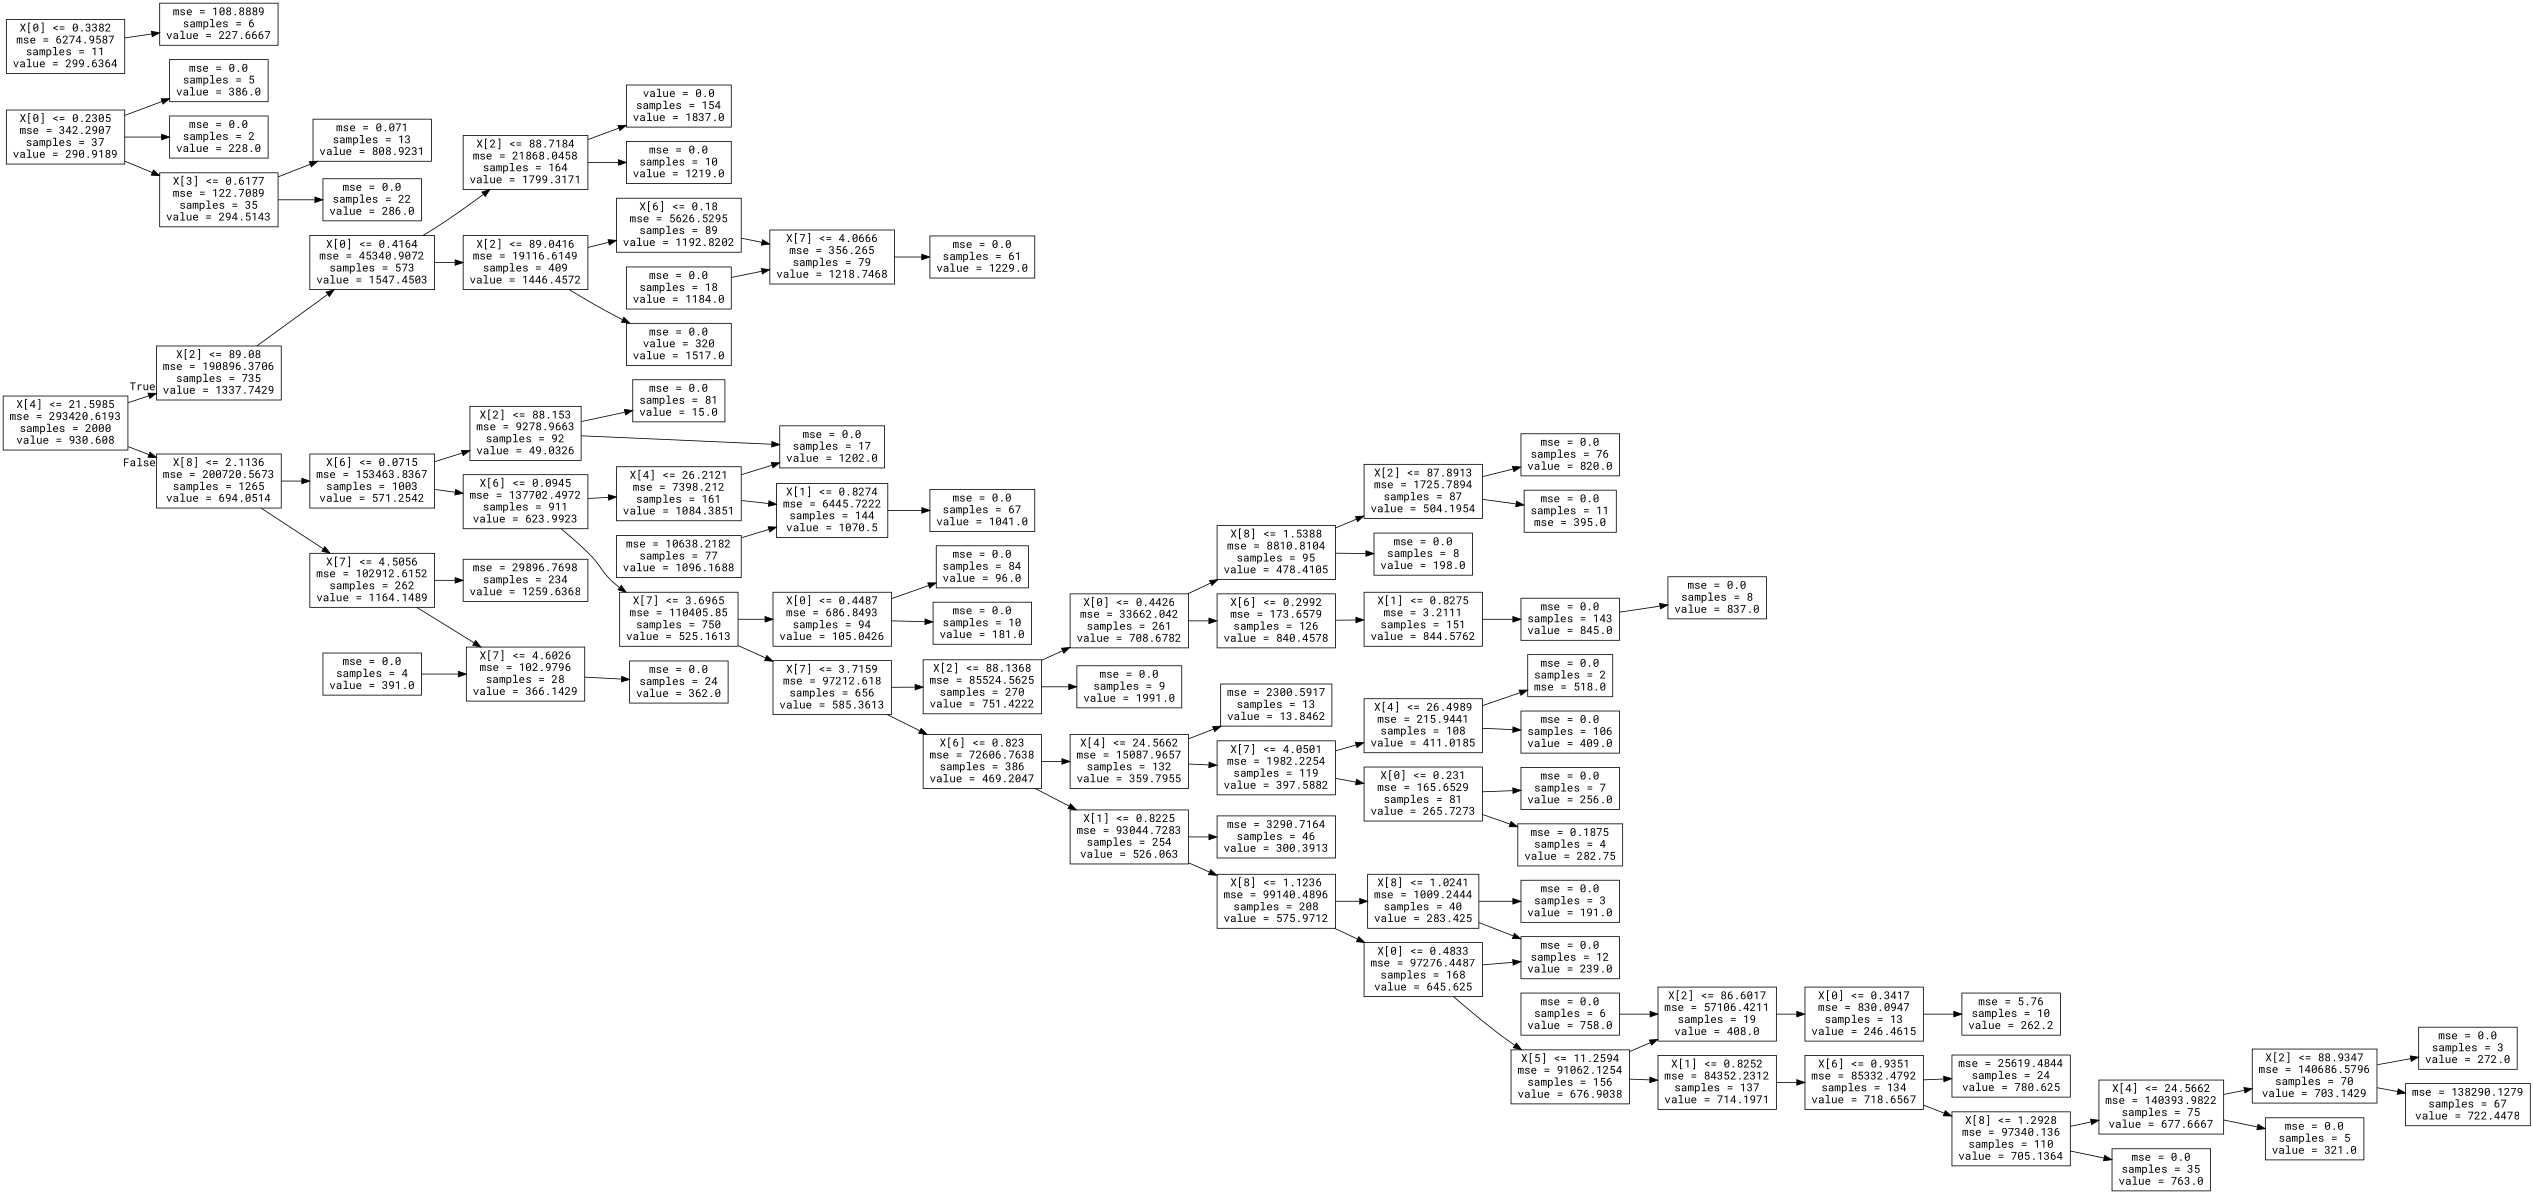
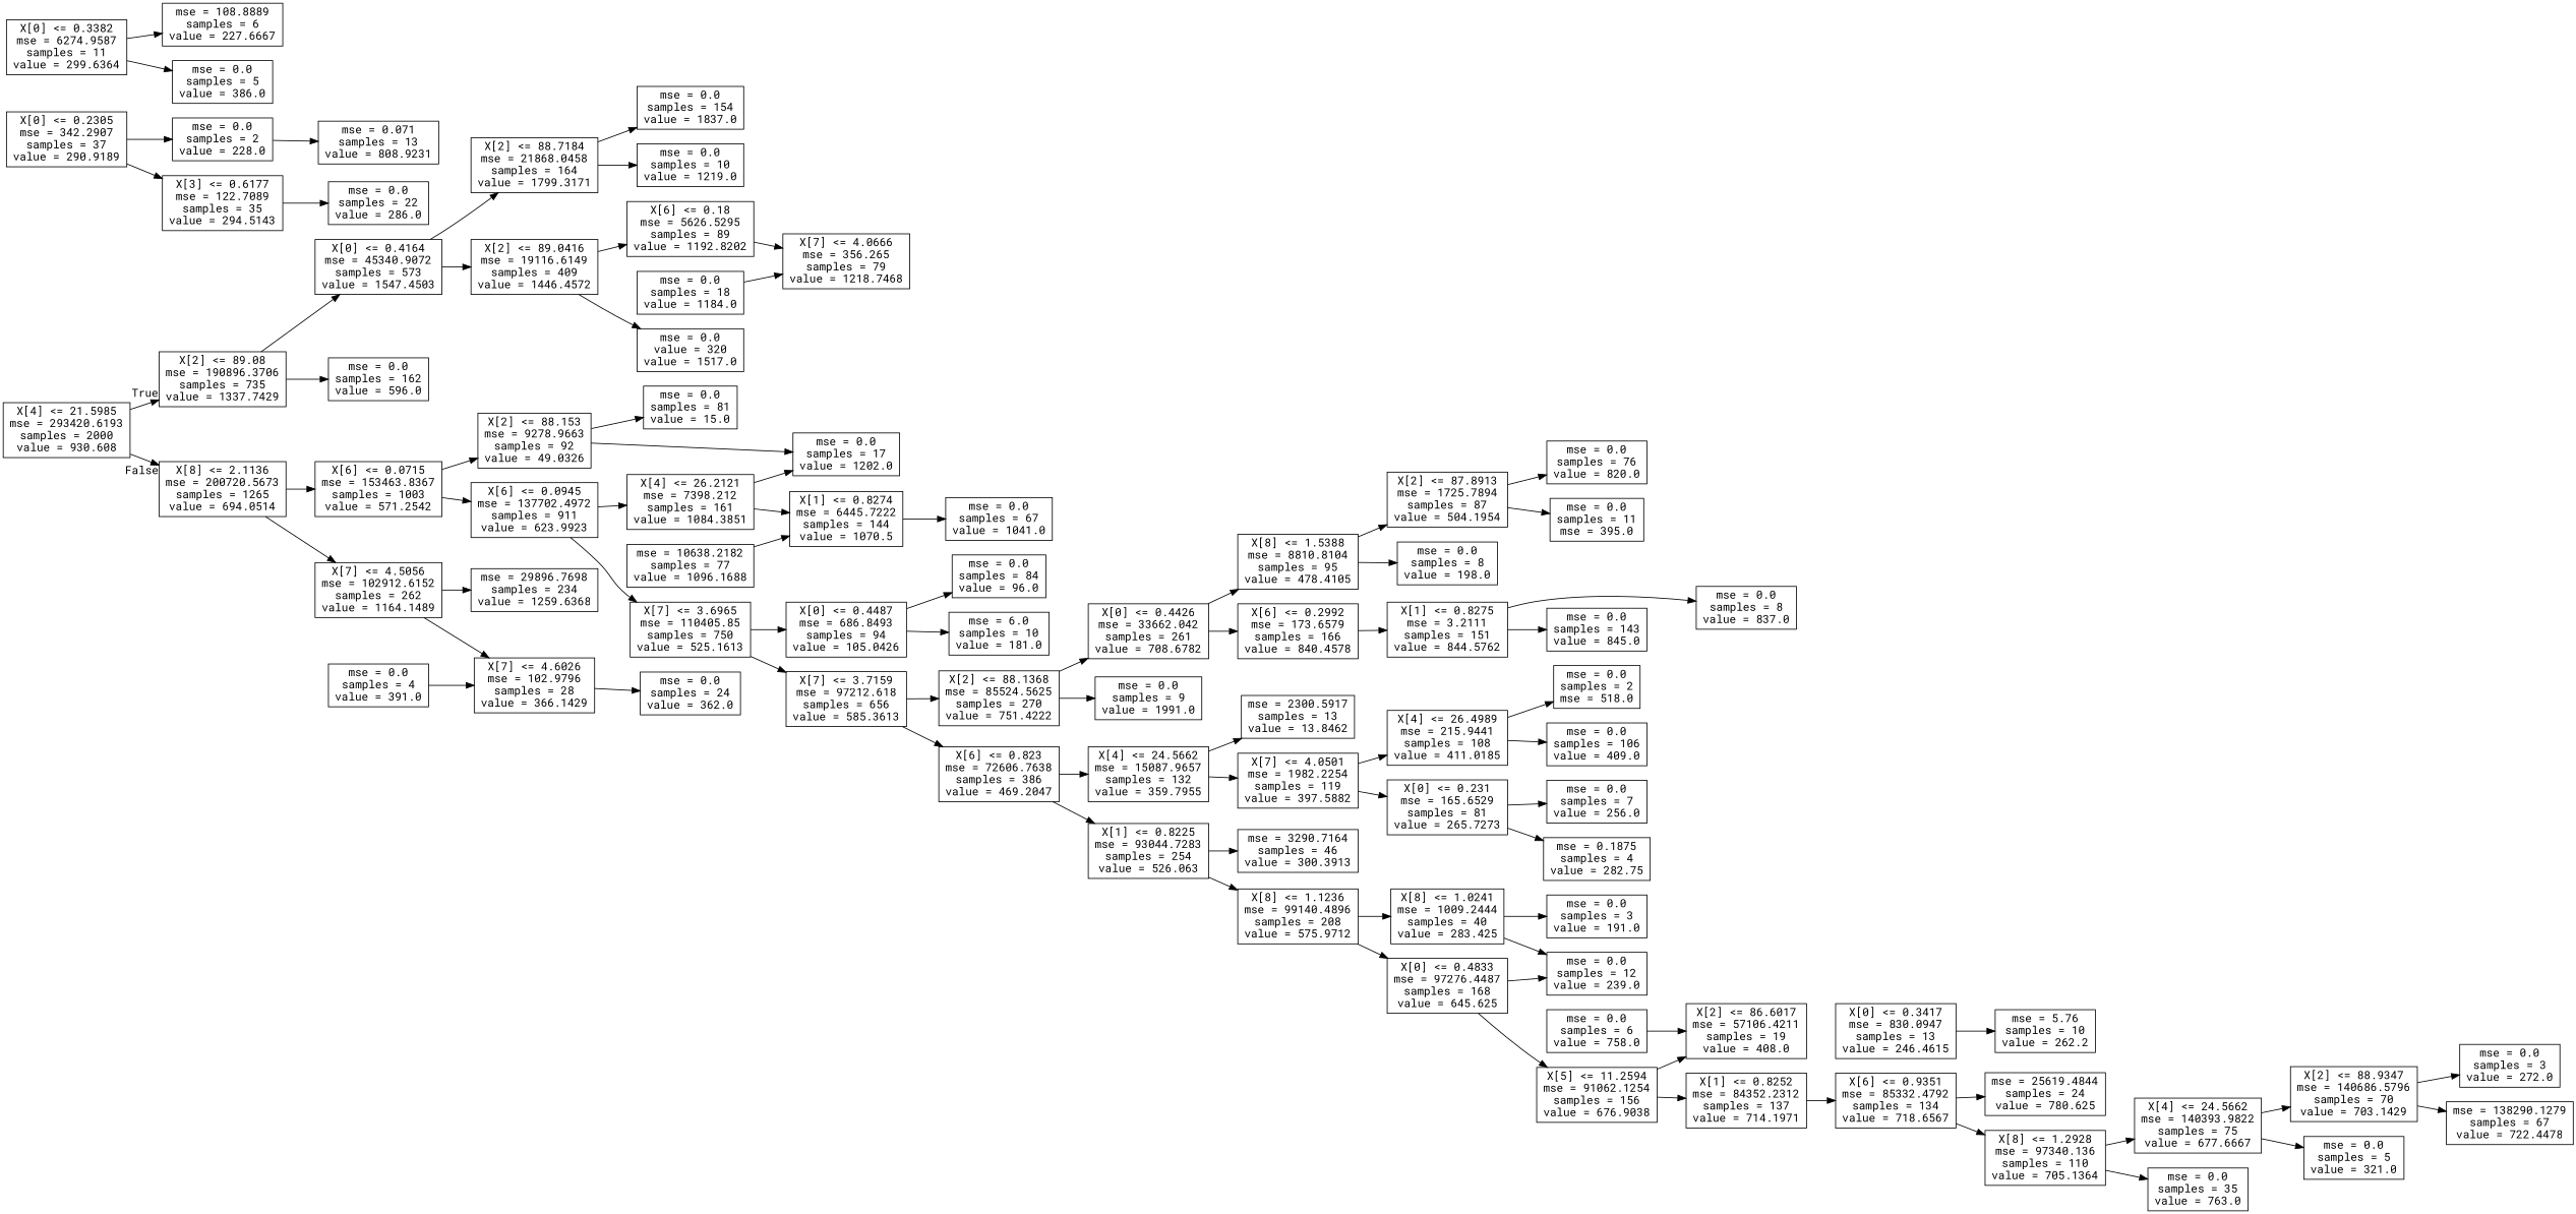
  digraph {
    fontname="Roboto Mono"
    rankdir=LR
    node [fontname="Roboto Mono" shape=box]
    edge [fontname="Roboto Mono"]
    n1 [label="X[4] <= 21.5985\nmse = 293420.6193\nsamples = 2000\nvalue = 930.608"]
    n2 [label="X[2] <= 89.08\nmse = 190896.3706\nsamples = 735\nvalue = 1337.7429"]
    n3 [label="X[8] <= 2.1136\nmse = 200720.5673\nsamples = 1265\nvalue = 694.0514"]
    n4 [label="X[0] <= 0.4164\nmse = 45340.9072\nsamples = 573\nvalue = 1547.4503"]
+   n5 [label="mse = 0.0\nsamples = 162\nvalue = 596.0"]
    n6 [label="X[6] <= 0.0715\nmse = 153463.8367\nsamples = 1003\nvalue = 571.2542"]
    n7 [label="X[7] <= 4.5056\nmse = 102912.6152\nsamples = 262\nvalue = 1164.1489"]
    n8 [label="X[2] <= 88.7184\nmse = 21868.0458\nsamples = 164\nvalue = 1799.3171"]
    n9 [label="X[2] <= 89.0416\nmse = 19116.6149\nsamples = 409\nvalue = 1446.4572"]
-   n10 [label="value = 0.0\nsamples = 154\nvalue = 1837.0"]
+   n10 [label="mse = 0.0\nsamples = 154\nvalue = 1837.0"]
    n11 [label="mse = 0.0\nsamples = 10\nvalue = 1219.0"]
    n12 [label="X[6] <= 0.18\nmse = 5626.5295\nsamples = 89\nvalue = 1192.8202"]
    n13 [label="mse = 0.0\nvalue = 320\nvalue = 1517.0"]
    n14 [label="X[7] <= 4.0666\nmse = 356.265\nsamples = 79\nvalue = 1218.7468"]
-   n15 [label="mse = 0.0\nsamples = 61\nvalue = 1229.0"]
    n16 [label="mse = 0.0\nsamples = 18\nvalue = 1184.0"]
    n17 [label="X[2] <= 88.153\nmse = 9278.9663\nsamples = 92\nvalue = 49.0326"]
    n18 [label="X[6] <= 0.0945\nmse = 137702.4972\nsamples = 911\nvalue = 623.9923"]
    n19 [label="mse = 29896.7698\nsamples = 234\nvalue = 1259.6368"]
    n20 [label="X[7] <= 4.6026\nmse = 102.9796\nsamples = 28\nvalue = 366.1429"]
    n21 [label="mse = 0.0\nsamples = 81\nvalue = 15.0"]
    n22 [label="mse = 0.0\nsamples = 17\nvalue = 1202.0"]
    n23 [label="X[4] <= 26.2121\nmse = 7398.212\nsamples = 161\nvalue = 1084.3851"]
    n24 [label="X[7] <= 3.6965\nmse = 110405.85\nsamples = 750\nvalue = 525.1613"]
    n25 [label="X[0] <= 0.3382\nmse = 6274.9587\nsamples = 11\nvalue = 299.6364"]
    n26 [label="mse = 0.0\nsamples = 5\nvalue = 386.0"]
    n27 [label="mse = 108.8889\nsamples = 6\nvalue = 227.6667"]
    n28 [label="X[1] <= 0.8274\nmse = 6445.7222\nsamples = 144\nvalue = 1070.5"]
    n29 [label="X[0] <= 0.4487\nmse = 686.8493\nsamples = 94\nvalue = 105.0426"]
    n30 [label="X[7] <= 3.7159\nmse = 97212.618\nsamples = 656\nvalue = 585.3613"]
    n31 [label="mse = 0.0\nsamples = 67\nvalue = 1041.0"]
    n32 [label="mse = 10638.2182\nsamples = 77\nvalue = 1096.1688"]
    n33 [label="mse = 0.0\nsamples = 84\nvalue = 96.0"]
-   n34 [label="mse = 0.0\nsamples = 10\nvalue = 181.0"]
+   n34 [label="mse = 6.0\nsamples = 10\nvalue = 181.0"]
    n35 [label="X[2] <= 88.1368\nmse = 85524.5625\nsamples = 270\nvalue = 751.4222"]
    n36 [label="X[6] <= 0.823\nmse = 72606.7638\nsamples = 386\nvalue = 469.2047"]
    n37 [label="X[0] <= 0.4426\nmse = 33662.042\nsamples = 261\nvalue = 708.6782"]
    n38 [label="mse = 0.0\nsamples = 9\nvalue = 1991.0"]
    n39 [label="X[4] <= 24.5662\nmse = 15087.9657\nsamples = 132\nvalue = 359.7955"]
    n40 [label="X[1] <= 0.8225\nmse = 93044.7283\nsamples = 254\nvalue = 526.063"]
    n41 [label="X[8] <= 1.5388\nmse = 8810.8104\nsamples = 95\nvalue = 478.4105"]
-   n42 [label="X[6] <= 0.2992\nmse = 173.6579\nsamples = 126\nvalue = 840.4578"]
+   n42 [label="X[6] <= 0.2992\nmse = 173.6579\nsamples = 166\nvalue = 840.4578"]
    n43 [label="X[2] <= 87.8913\nmse = 1725.7894\nsamples = 87\nvalue = 504.1954"]
    n44 [label="mse = 0.0\nsamples = 8\nvalue = 198.0"]
    n45 [label="X[1] <= 0.8275\nmse = 3.2111\nsamples = 151\nvalue = 844.5762"]
    n46 [label="mse = 0.0\nsamples = 76\nvalue = 820.0"]
    n47 [label="mse = 0.0\nsamples = 11\nmse = 395.0"]
    n48 [label="mse = 0.0\nsamples = 8\nvalue = 837.0"]
    n49 [label="mse = 0.0\nsamples = 143\nvalue = 845.0"]
    n50 [label="mse = 2300.5917\nsamples = 13\nvalue = 13.8462"]
    n51 [label="X[7] <= 4.0501\nmse = 1982.2254\nsamples = 119\nvalue = 397.5882"]
    n52 [label="mse = 3290.7164\nsamples = 46\nvalue = 300.3913"]
    n53 [label="X[8] <= 1.1236\nmse = 99140.4896\nsamples = 208\nvalue = 575.9712"]
    n54 [label="X[4] <= 26.4989\nmse = 215.9441\nsamples = 108\nvalue = 411.0185"]
    n55 [label="X[0] <= 0.231\nmse = 165.6529\nsamples = 81\nvalue = 265.7273"]
    n56 [label="mse = 0.0\nsamples = 2\nmse = 518.0"]
    n57 [label="mse = 0.0\nsamples = 106\nvalue = 409.0"]
    n58 [label="mse = 0.0\nsamples = 7\nvalue = 256.0"]
    n59 [label="mse = 0.1875\nsamples = 4\nvalue = 282.75"]
    n60 [label="X[8] <= 1.0241\nmse = 1009.2444\nsamples = 40\nvalue = 283.425"]
    n61 [label="X[0] <= 0.4833\nmse = 97276.4487\nsamples = 168\nvalue = 645.625"]
    n62 [label="mse = 0.0\nsamples = 3\nvalue = 191.0"]
    n63 [label="mse = 0.0\nsamples = 12\nvalue = 239.0"]
    n64 [label="X[5] <= 11.2594\nmse = 91062.1254\nsamples = 156\nvalue = 676.9038"]
    n65 [label="X[0] <= 0.2305\nmse = 342.2907\nsamples = 37\nvalue = 290.9189"]
    n66 [label="mse = 0.0\nsamples = 2\nvalue = 228.0"]
    n67 [label="X[3] <= 0.6177\nmse = 122.7089\nsamples = 35\nvalue = 294.5143"]
    n68 [label="mse = 0.0\nsamples = 22\nvalue = 286.0"]
    n69 [label="mse = 0.071\nsamples = 13\nvalue = 808.9231"]
    n70 [label="X[2] <= 86.6017\nmse = 57106.4211\nsamples = 19\nvalue = 408.0"]
    n71 [label="X[1] <= 0.8252\nmse = 84352.2312\nsamples = 137\nvalue = 714.1971"]
    n72 [label="X[0] <= 0.3417\nmse = 830.0947\nsamples = 13\nvalue = 246.4615"]
    n73 [label="X[6] <= 0.9351\nmse = 85332.4792\nsamples = 134\nvalue = 718.6567"]
    n74 [label="mse = 0.0\nsamples = 6\nvalue = 758.0"]
    n75 [label="mse = 5.76\nsamples = 10\nvalue = 262.2"]
    n76 [label="mse = 25619.4844\nsamples = 24\nvalue = 780.625"]
    n77 [label="X[8] <= 1.2928\nmse = 97340.136\nsamples = 110\nvalue = 705.1364"]
    n78 [label="X[4] <= 24.5662\nmse = 140393.9822\nsamples = 75\nvalue = 677.6667"]
    n79 [label="mse = 0.0\nsamples = 35\nvalue = 763.0"]
    n80 [label="X[2] <= 88.9347\nmse = 140686.5796\nsamples = 70\nvalue = 703.1429"]
    n81 [label="mse = 0.0\nsamples = 5\nvalue = 321.0"]
    n82 [label="mse = 0.0\nsamples = 3\nvalue = 272.0"]
    n83 [label="mse = 138290.1279\nsamples = 67\nvalue = 722.4478"]
    n84 [label="mse = 0.0\nsamples = 24\nvalue = 362.0"]
    n85 [label="mse = 0.0\nsamples = 4\nvalue = 391.0"]
    n1 -> n2 [headlabel=True labelangle=45 labeldistance=2.5]
    n1 -> n3 [headlabel=False labelangle=-45 labeldistance=2.5]
    n2 -> n4
+   n2 -> n5
    n3 -> n6
    n3 -> n7
    n4 -> n8
    n4 -> n9
    n6 -> n17
    n6 -> n18
    n7 -> n19
    n7 -> n20
    n8 -> n10
    n8 -> n11
    n9 -> n12
    n9 -> n13
    n12 -> n14
-   n14 -> n15
    n16 -> n14
    n17 -> n21
    n17 -> n22
    n18 -> n23
    n18 -> n24
    n20 -> n84
    n23 -> n22
    n23 -> n28
    n24 -> n29
    n24 -> n30
-   n65 -> n26
+   n25 -> n26
    n25 -> n27
    n28 -> n31
    n29 -> n33
    n29 -> n34
    n30 -> n35
    n30 -> n36
    n32 -> n28
    n35 -> n37
    n35 -> n38
    n36 -> n39
    n36 -> n40
    n37 -> n41
    n37 -> n42
    n39 -> n50
    n39 -> n51
    n40 -> n52
    n40 -> n53
    n41 -> n43
    n41 -> n44
    n42 -> n45
    n43 -> n46
    n43 -> n47
-   n49 -> n48
+   n45 -> n48
    n45 -> n49
    n51 -> n54
    n51 -> n55
    n53 -> n60
    n53 -> n61
    n54 -> n56
    n54 -> n57
    n55 -> n58
    n55 -> n59
    n60 -> n62
    n60 -> n63
    n61 -> n63
    n61 -> n64
    n64 -> n70
    n64 -> n71
    n65 -> n66
    n65 -> n67
    n67 -> n68
-   n67 -> n69
-   n70 -> n72
+   n66 -> n69
    n71 -> n73
    n72 -> n75
    n73 -> n76
    n73 -> n77
    n74 -> n70
    n77 -> n78
    n77 -> n79
    n78 -> n80
    n78 -> n81
    n80 -> n82
    n80 -> n83
    n85 -> n20
  }
